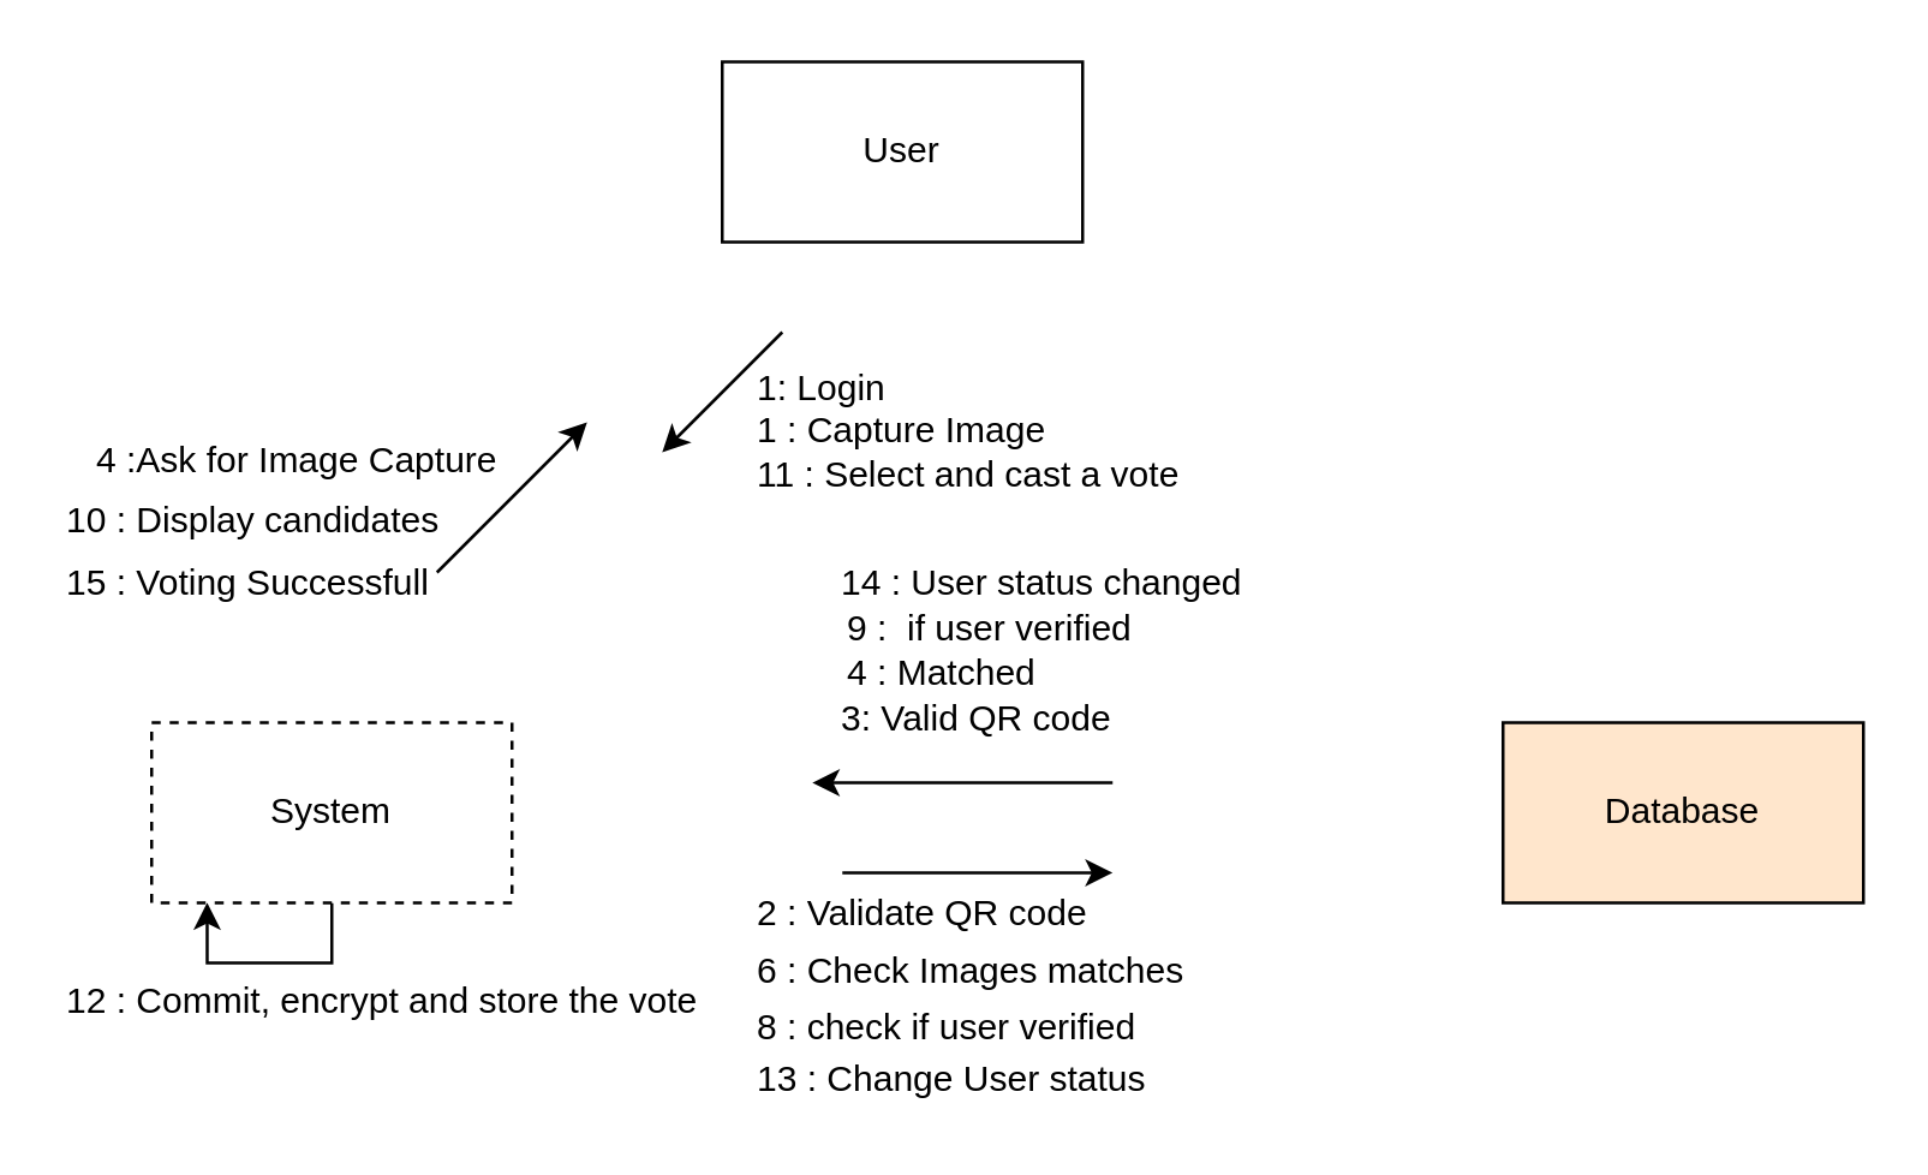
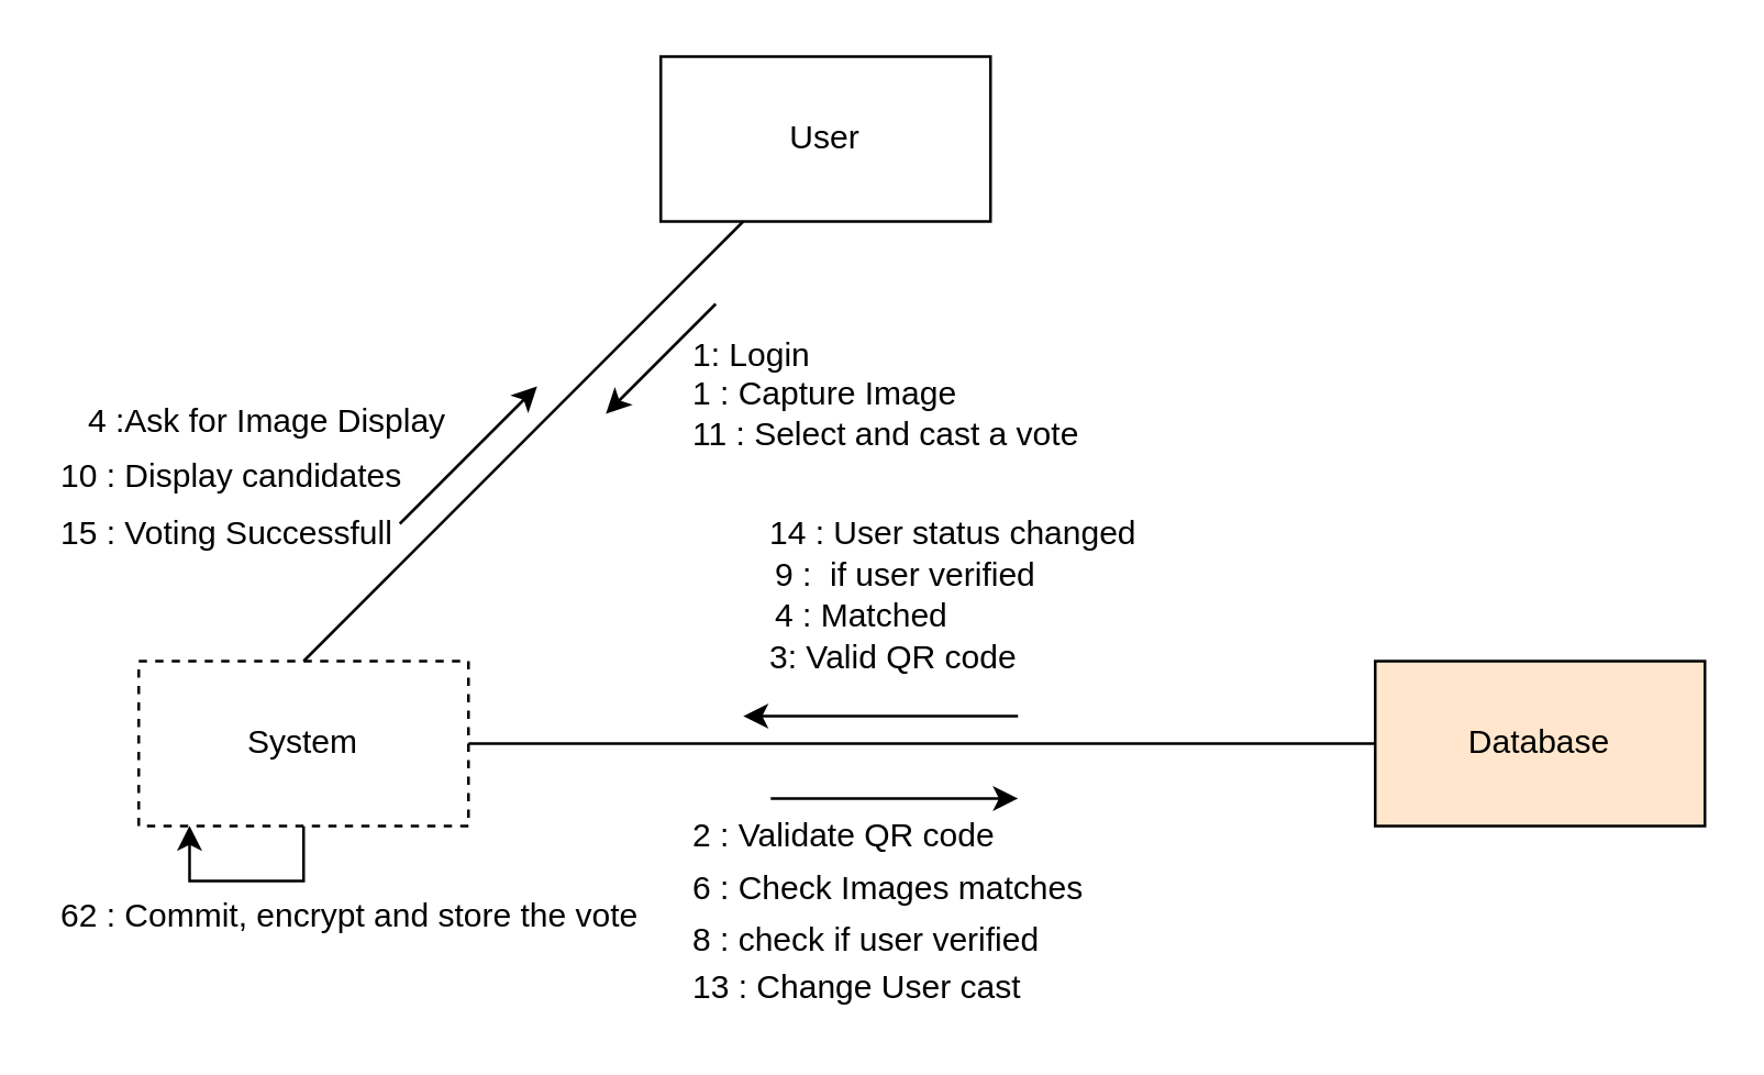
  <mxCell id="0" />
  <mxCell id="1" parent="0" />
  <mxCell id="2" value="User" style="rounded=0;whiteSpace=wrap;html=1;" parent="1" vertex="1"><mxGeometry x="240" y="20" width="120" height="60" as="geometry" /></mxCell>
  <mxCell id="3" value="Database" style="rounded=0;whiteSpace=wrap;html=1;fillColor=#ffe6cc;" parent="1" vertex="1"><mxGeometry x="500" y="240" width="120" height="60" as="geometry" /></mxCell>
  <mxCell id="4" style="edgeStyle=orthogonalEdgeStyle;rounded=0;orthogonalLoop=1;jettySize=auto;html=1;exitX=0.5;exitY=1;exitDx=0;exitDy=0;entryX=0.154;entryY=0.998;entryDx=0;entryDy=0;entryPerimeter=0;" parent="1" source="5" target="5" edge="1"><mxGeometry relative="1" as="geometry"><mxPoint x="70" y="310" as="targetPoint" /></mxGeometry></mxCell>
  <mxCell id="5" value="System" style="rounded=0;whiteSpace=wrap;html=1;dashed=1;" parent="1" vertex="1"><mxGeometry x="50" y="240" width="120" height="60" as="geometry" /></mxCell>
+ <mxCell id="6" value="" style="endArrow=none;html=1;entryX=0.25;entryY=1;entryDx=0;entryDy=0;exitX=0.5;exitY=0;exitDx=0;exitDy=0;" parent="1" source="5" target="2" edge="1"><mxGeometry width="50" height="50" relative="1" as="geometry"><mxPoint x="150" y="190" as="sourcePoint" /><mxPoint x="200" y="140" as="targetPoint" /></mxGeometry></mxCell>
+ <mxCell id="7" value="" style="endArrow=none;html=1;entryX=0;entryY=0.5;entryDx=0;entryDy=0;exitX=1;exitY=0.5;exitDx=0;exitDy=0;" parent="1" source="5" target="3" edge="1"><mxGeometry width="50" height="50" relative="1" as="geometry"><mxPoint x="210" y="310" as="sourcePoint" /><mxPoint x="260" y="260" as="targetPoint" /></mxGeometry></mxCell>
  <mxCell id="8" value="" style="endArrow=classic;html=1;" parent="1" edge="1"><mxGeometry width="50" height="50" relative="1" as="geometry"><mxPoint x="145" y="190" as="sourcePoint" /><mxPoint x="195" y="140" as="targetPoint" /></mxGeometry></mxCell>
  <mxCell id="9" value="" style="endArrow=classic;html=1;" parent="1" edge="1"><mxGeometry width="50" height="50" relative="1" as="geometry"><mxPoint x="260" y="110" as="sourcePoint" /><mxPoint x="220" y="150" as="targetPoint" /></mxGeometry></mxCell>
  <mxCell id="10" value="" style="endArrow=classic;html=1;" parent="1" edge="1"><mxGeometry width="50" height="50" relative="1" as="geometry"><mxPoint x="280" y="290" as="sourcePoint" /><mxPoint x="370" y="290" as="targetPoint" /></mxGeometry></mxCell>
  <mxCell id="11" value="" style="endArrow=classic;html=1;" parent="1" edge="1"><mxGeometry width="50" height="50" relative="1" as="geometry"><mxPoint x="370" y="260" as="sourcePoint" /><mxPoint x="270" y="260" as="targetPoint" /></mxGeometry></mxCell>
  <mxCell id="12" value="1: Login" style="text;html=1;resizable=0;points=[];autosize=1;align=left;verticalAlign=top;spacingTop=-4;" parent="1" vertex="1"><mxGeometry x="250" y="119" width="60" height="20" as="geometry" /></mxCell>
  <mxCell id="13" value="2 : Validate QR code" style="text;html=1;resizable=0;points=[];autosize=1;align=left;verticalAlign=top;spacingTop=-4;" parent="1" vertex="1"><mxGeometry x="250" y="294" width="130" height="20" as="geometry" /></mxCell>
  <mxCell id="14" value="3: Valid QR code" style="text;html=1;" parent="1" vertex="1"><mxGeometry x="278" y="225" width="90" height="30" as="geometry" /></mxCell>
- <mxCell id="15" value="4 :Ask for Image Capture" style="text;html=1;" parent="1" vertex="1"><mxGeometry x="30" y="139" width="160" height="30" as="geometry" /></mxCell>
+ <mxCell id="15" value="4 :Ask for Image Display" style="text;html=1;" parent="1" vertex="1"><mxGeometry x="30" y="139" width="160" height="30" as="geometry" /></mxCell>
  <mxCell id="16" value="1 : Capture Image" style="text;html=1;" parent="1" vertex="1"><mxGeometry x="250" y="129" width="120" height="30" as="geometry" /></mxCell>
  <mxCell id="17" value="6 : Check Images matches" style="text;html=1;" parent="1" vertex="1"><mxGeometry x="250" y="309" width="170" height="30" as="geometry" /></mxCell>
  <mxCell id="18" value="4 : Matched" style="text;html=1;" parent="1" vertex="1"><mxGeometry x="280" y="210" width="90" height="30" as="geometry" /></mxCell>
  <mxCell id="19" value="8 : check if user verified" style="text;html=1;" parent="1" vertex="1"><mxGeometry x="250" y="328" width="120" height="30" as="geometry" /></mxCell>
  <mxCell id="20" value="10 : Display candidates" style="text;html=1;" parent="1" vertex="1"><mxGeometry x="20" y="159" width="140" height="30" as="geometry" /></mxCell>
  <mxCell id="21" value="11 : Select and cast a vote" style="text;html=1;" parent="1" vertex="1"><mxGeometry x="250" y="144" width="170" height="30" as="geometry" /></mxCell>
- <mxCell id="22" value="12 : Commit, encrypt and store the vote" style="text;html=1;" parent="1" vertex="1"><mxGeometry x="20" y="319" width="140" height="30" as="geometry" /></mxCell>
- <mxCell id="23" value="13 : Change User status" style="text;html=1;resizable=0;points=[];autosize=1;align=left;verticalAlign=top;spacingTop=-4;" parent="1" vertex="1"><mxGeometry x="250" y="349" width="140" height="20" as="geometry" /></mxCell>
+ <mxCell id="22" value="62 : Commit, encrypt and store the vote" style="text;html=1;" parent="1" vertex="1"><mxGeometry x="20" y="319" width="140" height="30" as="geometry" /></mxCell>
+ <mxCell id="23" value="13 : Change User cast" style="text;html=1;resizable=0;points=[];autosize=1;align=left;verticalAlign=top;spacingTop=-4;" parent="1" vertex="1"><mxGeometry x="250" y="349" width="140" height="20" as="geometry" /></mxCell>
  <mxCell id="24" value="15 : Voting Successfull" style="text;html=1;" parent="1" vertex="1"><mxGeometry x="20" y="180" width="150" height="30" as="geometry" /></mxCell>
  <mxCell id="25" value="9 :&amp;nbsp; if user verified" style="text;html=1;" parent="1" vertex="1"><mxGeometry x="280" y="195" width="120" height="30" as="geometry" /></mxCell>
  <mxCell id="26" value="14 : User status changed" style="text;html=1;" parent="1" vertex="1"><mxGeometry x="278" y="180" width="160" height="30" as="geometry" /></mxCell>
